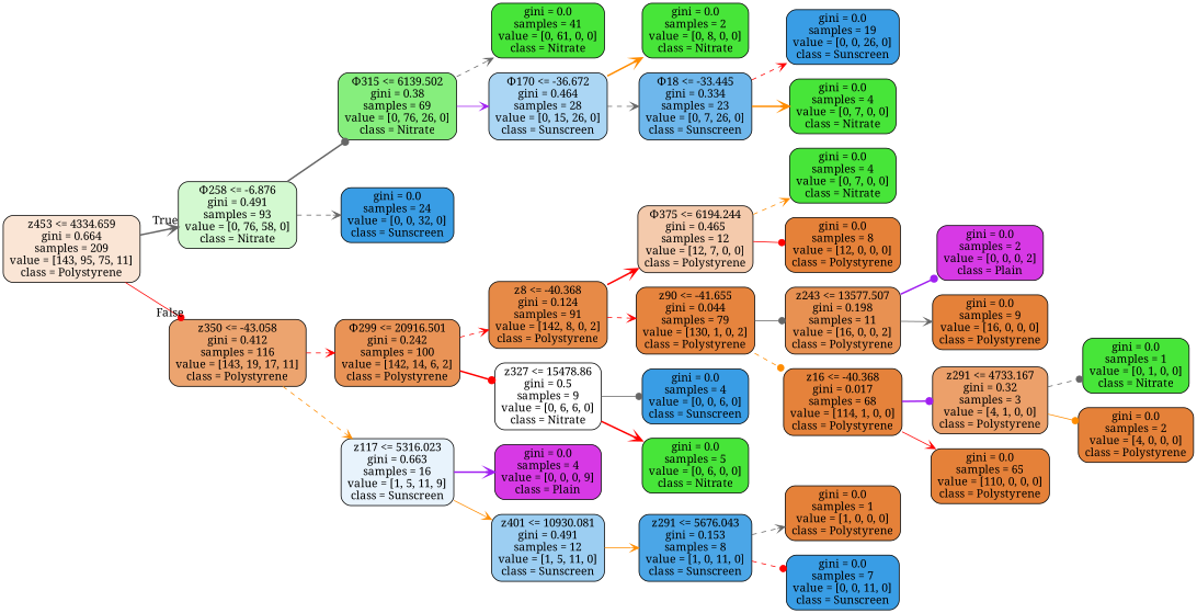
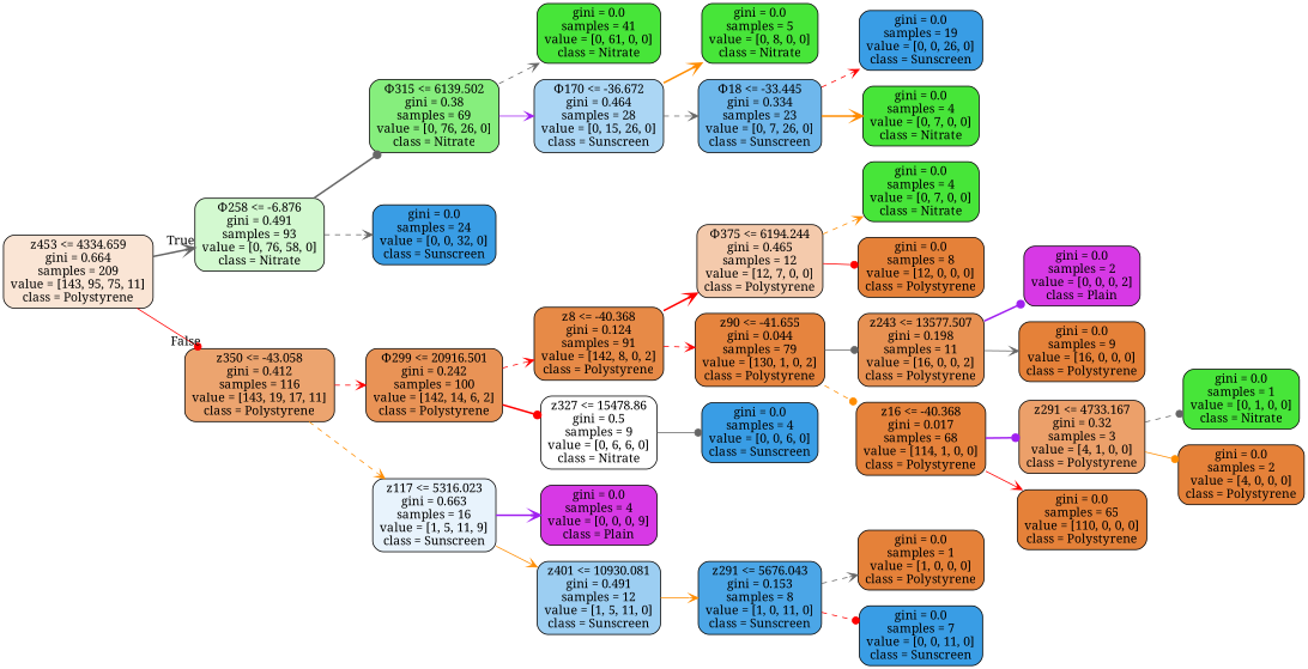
  digraph {
    fontname="Noto Serif"
    rankdir=LR
    node [color=black fillcolor="#47e539" fontname="Noto Serif" shape=box style="filled, rounded"]
    edge [arrowhead=vee color=red fontname="Noto Serif" style=dashed]
    n1 [fillcolor="#fae5d5" label="z453 <= 4334.659\ngini = 0.664\nsamples = 209\nvalue = [143, 95, 75, 11]\nclass = Polystyrene"]
    n2 [fillcolor="#d3f9d0" label="Φ258 <= -6.876\ngini = 0.491\nsamples = 93\nvalue = [0, 76, 58, 0]\nclass = Nitrate"]
    n3 [fillcolor="#eca46f" label="z350 <= -43.058\ngini = 0.412\nsamples = 116\nvalue = [143, 19, 17, 11]\nclass = Polystyrene"]
    n4 [fillcolor="#86ee7d" label="Φ315 <= 6139.502\ngini = 0.38\nsamples = 69\nvalue = [0, 76, 26, 0]\nclass = Nitrate"]
    n5 [fillcolor="#399de5" label="gini = 0.0\nsamples = 24\nvalue = [0, 0, 32, 0]\nclass = Sunscreen"]
    n6 [fillcolor="#e99356" label="Φ299 <= 20916.501\ngini = 0.242\nsamples = 100\nvalue = [142, 14, 6, 2]\nclass = Polystyrene"]
    n7 [fillcolor="#e8f3fc" label="z117 <= 5316.023\ngini = 0.663\nsamples = 16\nvalue = [1, 5, 11, 9]\nclass = Sunscreen"]
    n8 [label="gini = 0.0\nsamples = 41\nvalue = [0, 61, 0, 0]\nclass = Nitrate"]
    n9 [fillcolor="#abd6f4" label="Φ170 <= -36.672\ngini = 0.464\nsamples = 28\nvalue = [0, 15, 26, 0]\nclass = Sunscreen"]
-   n10 [label="gini = 0.0\nsamples = 2\nvalue = [0, 8, 0, 0]\nclass = Nitrate"]
+   n10 [label="gini = 0.0\nsamples = 5\nvalue = [0, 8, 0, 0]\nclass = Nitrate"]
    n11 [fillcolor="#6eb7ec" label="Φ18 <= -33.445\ngini = 0.334\nsamples = 23\nvalue = [0, 7, 26, 0]\nclass = Sunscreen"]
    n12 [fillcolor="#399de5" label="gini = 0.0\nsamples = 19\nvalue = [0, 0, 26, 0]\nclass = Sunscreen"]
    n13 [label="gini = 0.0\nsamples = 4\nvalue = [0, 7, 0, 0]\nclass = Nitrate"]
    n14 [fillcolor="#e78a47" label="z8 <= -40.368\ngini = 0.124\nsamples = 91\nvalue = [142, 8, 0, 2]\nclass = Polystyrene"]
    n15 [fillcolor="#ffffff" label="z327 <= 15478.86\ngini = 0.5\nsamples = 9\nvalue = [0, 6, 6, 0]\nclass = Nitrate"]
    n16 [fillcolor="#d739e5" label="gini = 0.0\nsamples = 4\nvalue = [0, 0, 0, 9]\nclass = Plain"]
    n17 [fillcolor="#9ccef2" label="z401 <= 10930.081\ngini = 0.491\nsamples = 12\nvalue = [1, 5, 11, 0]\nclass = Sunscreen"]
    n18 [fillcolor="#f4caac" label="Φ375 <= 6194.244\ngini = 0.465\nsamples = 12\nvalue = [12, 7, 0, 0]\nclass = Polystyrene"]
    n19 [fillcolor="#e6843e" label="z90 <= -41.655\ngini = 0.044\nsamples = 79\nvalue = [130, 1, 0, 2]\nclass = Polystyrene"]
    n20 [fillcolor="#399de5" label="gini = 0.0\nsamples = 4\nvalue = [0, 0, 6, 0]\nclass = Sunscreen"]
-   n21 [label="gini = 0.0\nsamples = 5\nvalue = [0, 6, 0, 0]\nclass = Nitrate"]
    n22 [label="gini = 0.0\nsamples = 4\nvalue = [0, 7, 0, 0]\nclass = Nitrate"]
    n23 [fillcolor="#e58139" label="gini = 0.0\nsamples = 8\nvalue = [12, 0, 0, 0]\nclass = Polystyrene"]
    n24 [fillcolor="#e89152" label="z243 <= 13577.507\ngini = 0.198\nsamples = 11\nvalue = [16, 0, 0, 2]\nclass = Polystyrene"]
    n25 [fillcolor="#e5823b" label="z16 <= -40.368\ngini = 0.017\nsamples = 68\nvalue = [114, 1, 0, 0]\nclass = Polystyrene"]
    n26 [fillcolor="#d739e5" label="gini = 0.0\nsamples = 2\nvalue = [0, 0, 0, 2]\nclass = Plain"]
    n27 [fillcolor="#e58139" label="gini = 0.0\nsamples = 9\nvalue = [16, 0, 0, 0]\nclass = Polystyrene"]
    n28 [fillcolor="#eca06a" label="z291 <= 4733.167\ngini = 0.32\nsamples = 3\nvalue = [4, 1, 0, 0]\nclass = Polystyrene"]
    n29 [fillcolor="#e58139" label="gini = 0.0\nsamples = 65\nvalue = [110, 0, 0, 0]\nclass = Polystyrene"]
    n30 [label="gini = 0.0\nsamples = 1\nvalue = [0, 1, 0, 0]\nclass = Nitrate"]
    n31 [fillcolor="#e58139" label="gini = 0.0\nsamples = 2\nvalue = [4, 0, 0, 0]\nclass = Polystyrene"]
    n32 [fillcolor="#4ba6e7" label="z291 <= 5676.043\ngini = 0.153\nsamples = 8\nvalue = [1, 0, 11, 0]\nclass = Sunscreen"]
    n33 [fillcolor="#e58139" label="gini = 0.0\nsamples = 1\nvalue = [1, 0, 0, 0]\nclass = Polystyrene"]
    n34 [fillcolor="#399de5" label="gini = 0.0\nsamples = 7\nvalue = [0, 0, 11, 0]\nclass = Sunscreen"]
    n1 -> n2 [color=gray40 headlabel=True labelangle=45 labeldistance=2.5 style=bold]
    n1 -> n3 [arrowhead=dot headlabel=False labelangle=-45 labeldistance=2.5 style=solid]
    n2 -> n4 [arrowhead=dot color=gray40 style=bold]
    n2 -> n5 [color=gray40]
    n3 -> n6
    n3 -> n7 [color=darkorange]
    n4 -> n8 [color=gray40]
    n4 -> n9 [color=purple style=solid]
    n6 -> n14
    n6 -> n15 [arrowhead=dot style=bold]
    n7 -> n16 [color=purple style=bold]
    n7 -> n17 [color=darkorange style=solid]
    n9 -> n10 [color=darkorange style=bold]
    n9 -> n11 [color=gray40]
    n11 -> n12
    n11 -> n13 [color=darkorange style=bold]
    n14 -> n18 [style=bold]
    n14 -> n19
    n15 -> n20 [arrowhead=dot color=gray40 style=solid]
-   n15 -> n21 [style=bold]
    n17 -> n32 [color=darkorange style=solid]
    n18 -> n22 [color=darkorange]
    n18 -> n23 [arrowhead=dot style=solid]
    n19 -> n24 [arrowhead=dot color=gray40 style=solid]
    n19 -> n25 [arrowhead=dot color=darkorange]
    n24 -> n26 [arrowhead=dot color=purple style=bold]
    n24 -> n27 [color=gray40 style=solid]
    n25 -> n28 [arrowhead=dot color=purple style=bold]
    n25 -> n29 [style=solid]
    n28 -> n30 [arrowhead=dot color=gray40]
    n28 -> n31 [arrowhead=dot color=darkorange style=solid]
    n32 -> n33 [color=gray40]
    n32 -> n34 [arrowhead=dot]
  }
